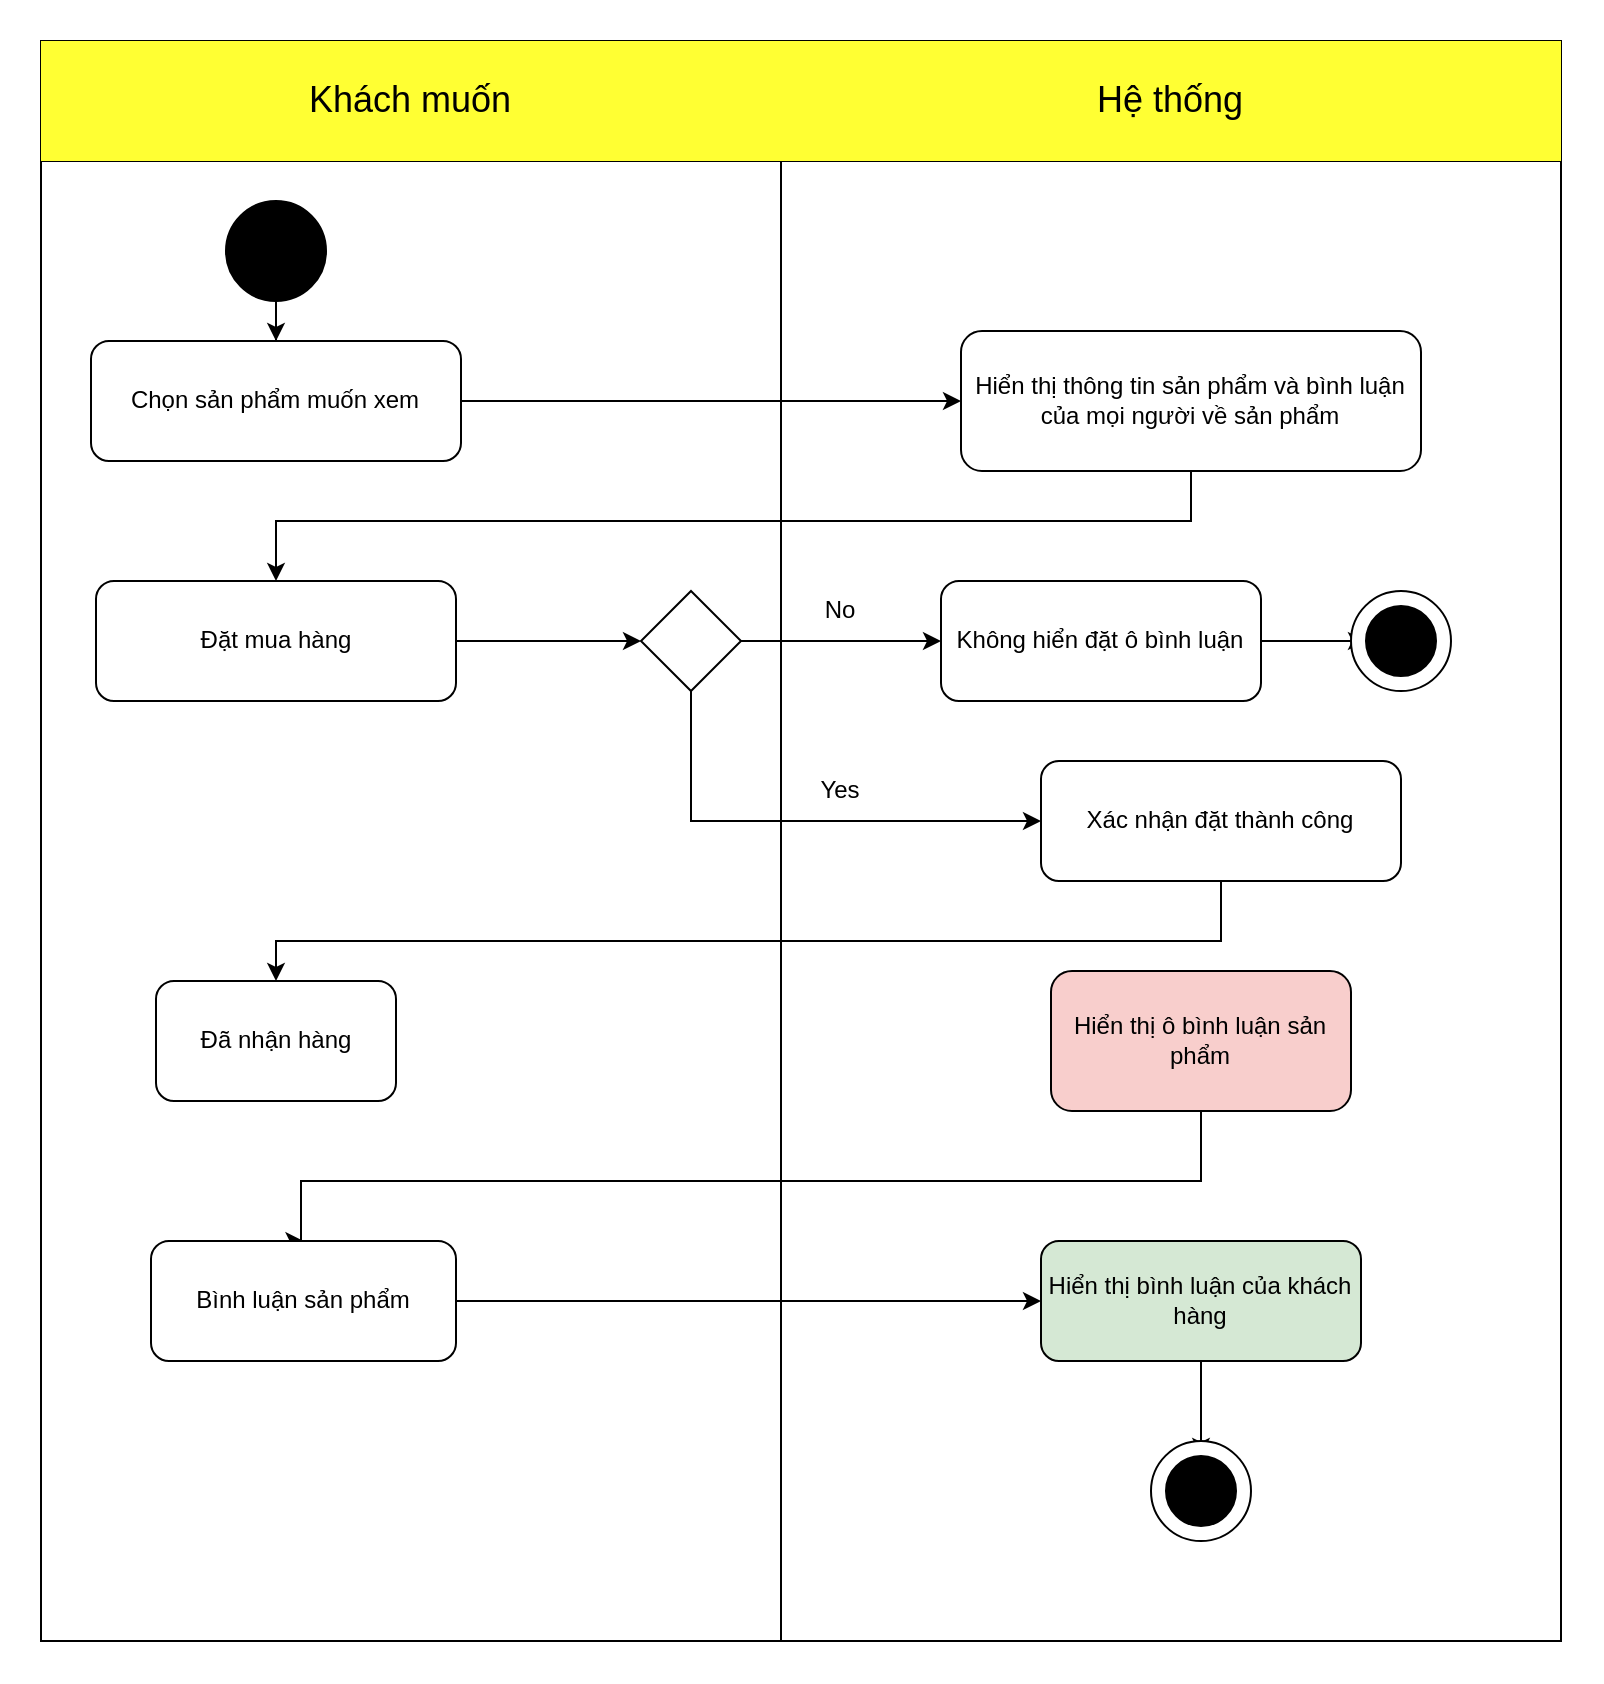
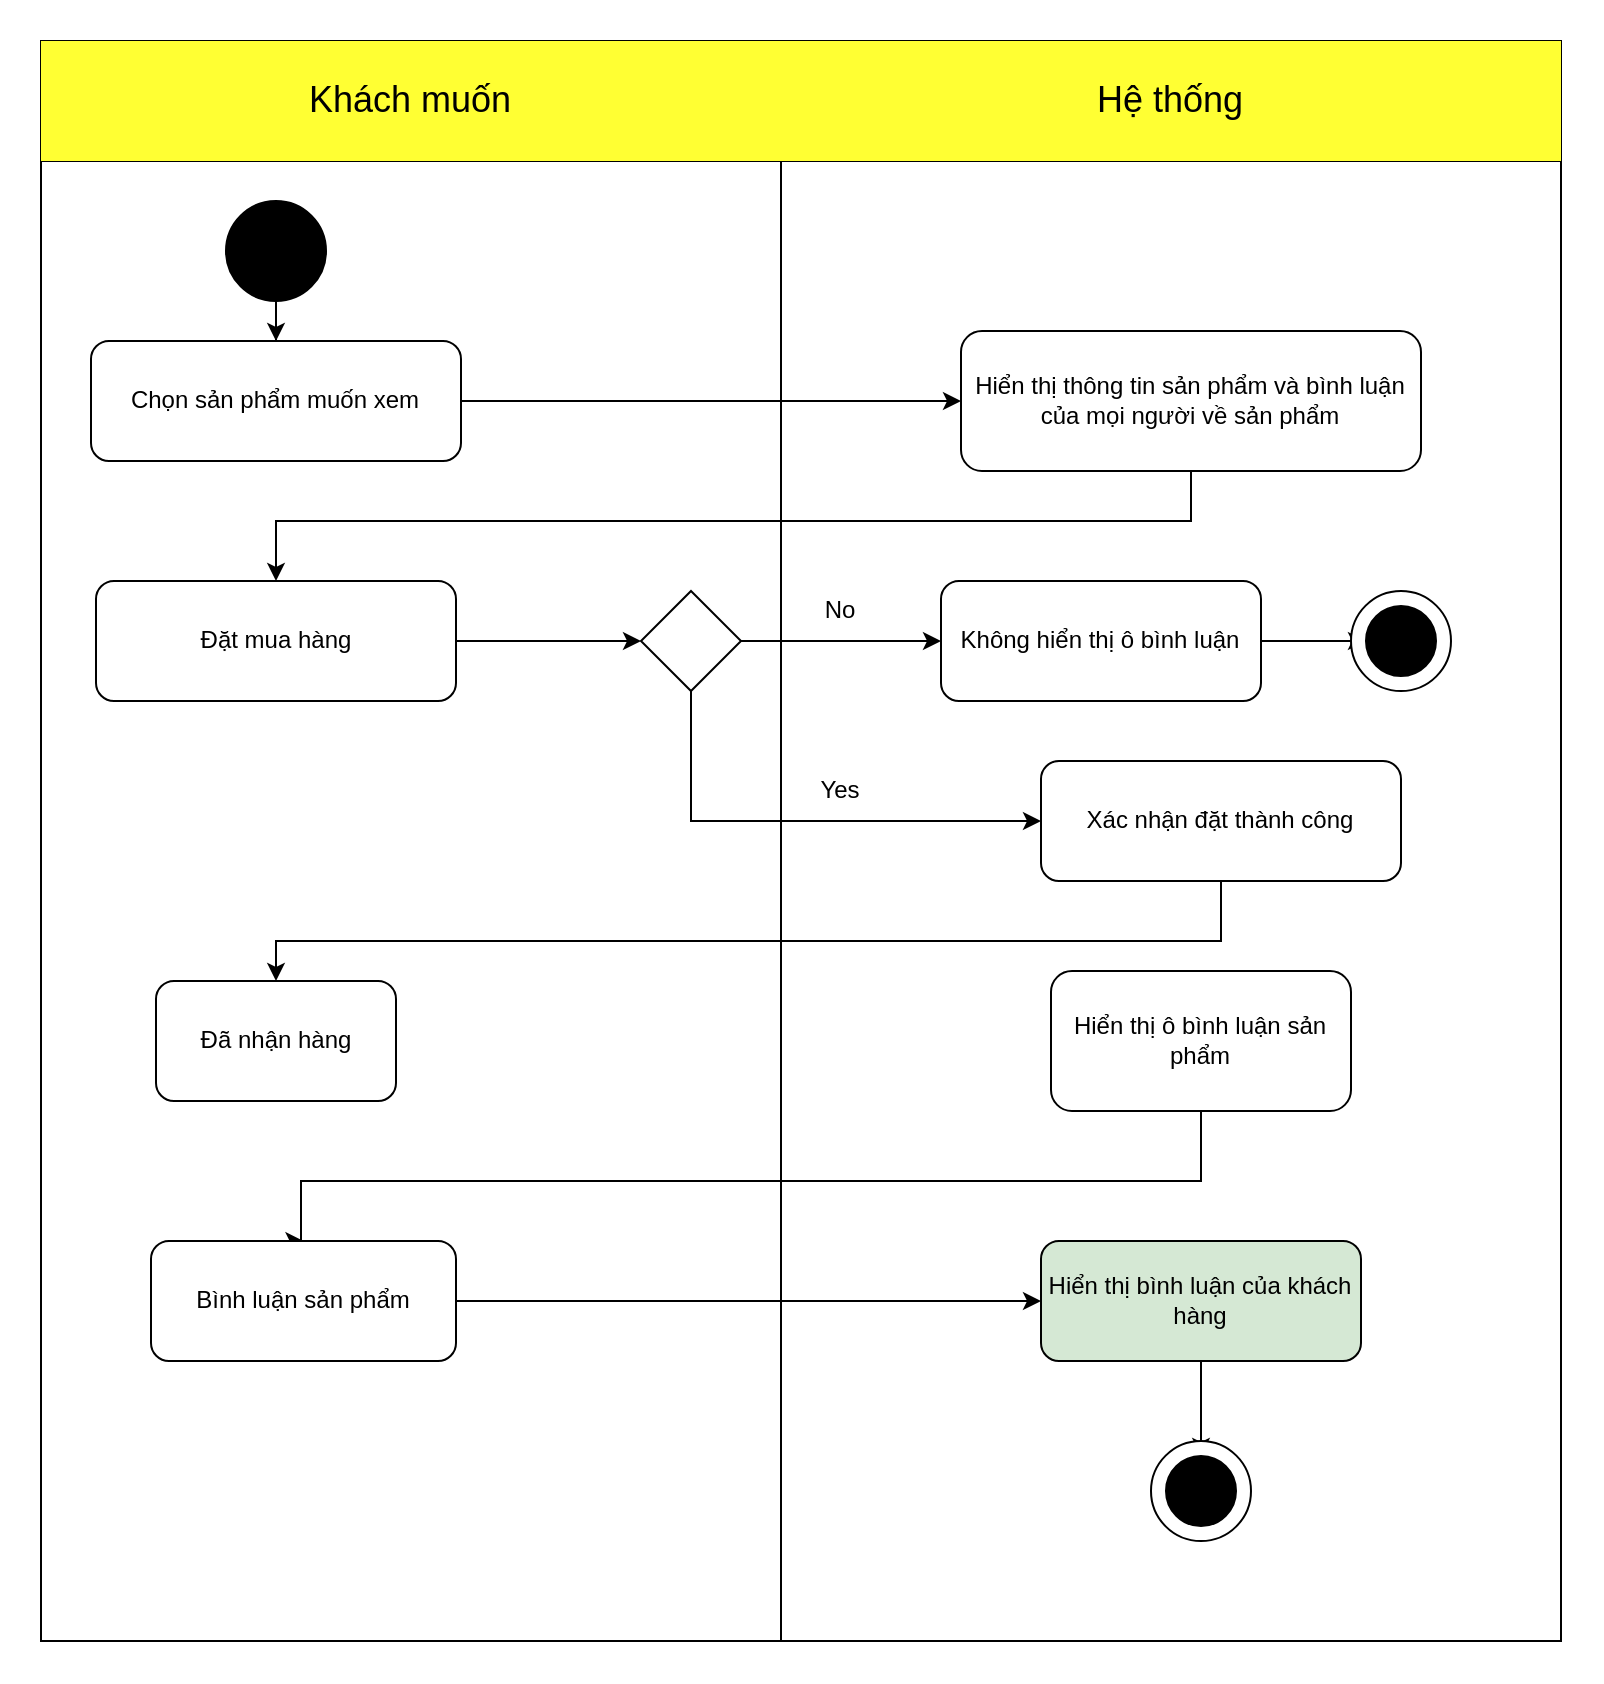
  <mxCell id="0" />
  <mxCell id="1" parent="0" />
  <mxCell id="2" value="" style="shape=table;startSize=0;container=1;collapsible=0;childLayout=tableLayout;" vertex="1" parent="1"><mxGeometry x="20" y="20" width="760" height="800" as="geometry" /></mxCell>
  <mxCell id="3" value="" style="shape=tableRow;horizontal=0;startSize=0;swimlaneHead=0;swimlaneBody=0;strokeColor=inherit;top=0;left=0;bottom=0;right=0;collapsible=0;dropTarget=0;fillColor=none;points=[[0,0.5],[1,0.5]];portConstraint=eastwest;" vertex="1" parent="2"><mxGeometry width="760" height="60" as="geometry" /></mxCell>
  <mxCell id="4" value="&lt;font style=&quot;font-size: 18px;&quot;&gt;Khách muốn&lt;/font&gt;" style="shape=partialRectangle;html=1;whiteSpace=wrap;connectable=0;strokeColor=inherit;overflow=hidden;fillColor=#FFFF33;top=0;left=0;bottom=0;right=0;pointerEvents=1;" vertex="1" parent="3"><mxGeometry width="370" height="60" as="geometry"><mxRectangle width="370" height="60" as="alternateBounds" /></mxGeometry></mxCell>
  <mxCell id="5" value="&lt;font style=&quot;font-size: 18px;&quot;&gt;Hệ thống&lt;/font&gt;" style="shape=partialRectangle;html=1;whiteSpace=wrap;connectable=0;strokeColor=inherit;overflow=hidden;fillColor=#FFFF33;top=0;left=0;bottom=0;right=0;pointerEvents=1;" vertex="1" parent="3"><mxGeometry x="370" width="390" height="60" as="geometry"><mxRectangle width="390" height="60" as="alternateBounds" /></mxGeometry></mxCell>
  <mxCell id="6" value="" style="shape=tableRow;horizontal=0;startSize=0;swimlaneHead=0;swimlaneBody=0;strokeColor=inherit;top=0;left=0;bottom=0;right=0;collapsible=0;dropTarget=0;fillColor=none;points=[[0,0.5],[1,0.5]];portConstraint=eastwest;" vertex="1" parent="2"><mxGeometry y="60" width="760" height="740" as="geometry" /></mxCell>
  <mxCell id="7" value="" style="shape=partialRectangle;html=1;whiteSpace=wrap;connectable=0;strokeColor=inherit;overflow=hidden;fillColor=none;top=0;left=0;bottom=0;right=0;pointerEvents=1;" vertex="1" parent="6"><mxGeometry width="370" height="740" as="geometry"><mxRectangle width="370" height="740" as="alternateBounds" /></mxGeometry></mxCell>
  <mxCell id="8" value="" style="shape=partialRectangle;html=1;whiteSpace=wrap;connectable=0;strokeColor=inherit;overflow=hidden;fillColor=none;top=0;left=0;bottom=0;right=0;pointerEvents=1;" vertex="1" parent="6"><mxGeometry x="370" width="390" height="740" as="geometry"><mxRectangle width="390" height="740" as="alternateBounds" /></mxGeometry></mxCell>
  <mxCell id="9" value="" style="edgeStyle=orthogonalEdgeStyle;rounded=0;orthogonalLoop=1;jettySize=auto;html=1;" edge="1" parent="1" source="10" target="12"><mxGeometry relative="1" as="geometry" /></mxCell>
  <mxCell id="10" value="" style="ellipse;whiteSpace=wrap;html=1;fillColor=#000000;" vertex="1" parent="1"><mxGeometry x="112.5" y="100" width="50" height="50" as="geometry" /></mxCell>
  <mxCell id="11" style="edgeStyle=orthogonalEdgeStyle;rounded=0;orthogonalLoop=1;jettySize=auto;html=1;entryX=0;entryY=0.5;entryDx=0;entryDy=0;" edge="1" parent="1" source="12" target="14"><mxGeometry relative="1" as="geometry" /></mxCell>
  <mxCell id="12" value="Chọn sản phẩm muốn xem" style="rounded=1;whiteSpace=wrap;html=1;" vertex="1" parent="1"><mxGeometry x="45" y="170" width="185" height="60" as="geometry" /></mxCell>
  <mxCell id="13" style="edgeStyle=orthogonalEdgeStyle;rounded=0;orthogonalLoop=1;jettySize=auto;html=1;entryX=0.5;entryY=0;entryDx=0;entryDy=0;" edge="1" parent="1" source="14" target="16"><mxGeometry relative="1" as="geometry"><Array as="points"><mxPoint x="595" y="260" /><mxPoint x="138" y="260" /></Array></mxGeometry></mxCell>
  <mxCell id="14" value="Hiển thị thông tin sản phẩm và bình luận của mọi người về sản phẩm" style="rounded=1;whiteSpace=wrap;html=1;" vertex="1" parent="1"><mxGeometry x="480" y="165" width="230" height="70" as="geometry" /></mxCell>
  <mxCell id="15" value="" style="edgeStyle=orthogonalEdgeStyle;rounded=0;orthogonalLoop=1;jettySize=auto;html=1;" edge="1" parent="1" source="16" target="19"><mxGeometry relative="1" as="geometry" /></mxCell>
  <mxCell id="16" value="Đặt mua hàng" style="rounded=1;whiteSpace=wrap;html=1;" vertex="1" parent="1"><mxGeometry x="47.5" y="290" width="180" height="60" as="geometry" /></mxCell>
  <mxCell id="17" value="" style="edgeStyle=orthogonalEdgeStyle;rounded=0;orthogonalLoop=1;jettySize=auto;html=1;" edge="1" parent="1" source="19" target="21"><mxGeometry relative="1" as="geometry" /></mxCell>
  <mxCell id="18" style="edgeStyle=orthogonalEdgeStyle;rounded=0;orthogonalLoop=1;jettySize=auto;html=1;entryX=0;entryY=0.5;entryDx=0;entryDy=0;" edge="1" parent="1" source="19" target="27"><mxGeometry relative="1" as="geometry"><Array as="points"><mxPoint x="345" y="410" /></Array></mxGeometry></mxCell>
  <mxCell id="19" value="" style="rhombus;whiteSpace=wrap;html=1;" vertex="1" parent="1"><mxGeometry x="320" y="295" width="50" height="50" as="geometry" /></mxCell>
  <mxCell id="20" value="" style="edgeStyle=orthogonalEdgeStyle;rounded=0;orthogonalLoop=1;jettySize=auto;html=1;" edge="1" parent="1" source="21" target="23"><mxGeometry relative="1" as="geometry" /></mxCell>
- <mxCell id="21" value="Không hiển đặt ô bình luận" style="rounded=1;whiteSpace=wrap;html=1;" vertex="1" parent="1"><mxGeometry x="470" y="290" width="160" height="60" as="geometry" /></mxCell>
+ <mxCell id="21" value="Không hiển thị ô bình luận" style="rounded=1;whiteSpace=wrap;html=1;" vertex="1" parent="1"><mxGeometry x="470" y="290" width="160" height="60" as="geometry" /></mxCell>
  <mxCell id="22" value="" style="ellipse;whiteSpace=wrap;html=1;aspect=fixed;" vertex="1" parent="1"><mxGeometry x="675" y="295" width="50" height="50" as="geometry" /></mxCell>
  <mxCell id="23" value="" style="ellipse;whiteSpace=wrap;html=1;aspect=fixed;fillColor=#000000;" vertex="1" parent="1"><mxGeometry x="682.5" y="302.5" width="35" height="35" as="geometry" /></mxCell>
  <mxCell id="24" value="Yes" style="text;html=1;align=center;verticalAlign=middle;whiteSpace=wrap;rounded=0;" vertex="1" parent="1"><mxGeometry x="390" y="380" width="60" height="30" as="geometry" /></mxCell>
  <mxCell id="25" value="No" style="text;html=1;align=center;verticalAlign=middle;whiteSpace=wrap;rounded=0;" vertex="1" parent="1"><mxGeometry x="390" y="290" width="60" height="30" as="geometry" /></mxCell>
  <mxCell id="26" style="edgeStyle=orthogonalEdgeStyle;rounded=0;orthogonalLoop=1;jettySize=auto;html=1;entryX=0.5;entryY=0;entryDx=0;entryDy=0;" edge="1" parent="1" source="27" target="28"><mxGeometry relative="1" as="geometry"><Array as="points"><mxPoint x="610" y="470" /><mxPoint x="138" y="470" /></Array></mxGeometry></mxCell>
  <mxCell id="27" value="Xác nhận đặt thành công" style="rounded=1;whiteSpace=wrap;html=1;" vertex="1" parent="1"><mxGeometry x="520" y="380" width="180" height="60" as="geometry" /></mxCell>
  <mxCell id="28" value="Đã nhận hàng" style="rounded=1;whiteSpace=wrap;html=1;" vertex="1" parent="1"><mxGeometry x="77.5" y="490" width="120" height="60" as="geometry" /></mxCell>
  <mxCell id="29" style="edgeStyle=orthogonalEdgeStyle;rounded=0;orthogonalLoop=1;jettySize=auto;html=1;entryX=0.5;entryY=0;entryDx=0;entryDy=0;" edge="1" parent="1" source="30" target="32"><mxGeometry relative="1" as="geometry"><Array as="points"><mxPoint x="600" y="590" /><mxPoint x="150" y="590" /><mxPoint x="150" y="620" /></Array></mxGeometry></mxCell>
- <mxCell id="30" value="Hiển thị ô bình luận sản phẩm" style="rounded=1;whiteSpace=wrap;html=1;fillColor=#f8cecc;" vertex="1" parent="1"><mxGeometry x="525" y="485" width="150" height="70" as="geometry" /></mxCell>
+ <mxCell id="30" value="Hiển thị ô bình luận sản phẩm" style="rounded=1;whiteSpace=wrap;html=1;" vertex="1" parent="1"><mxGeometry x="525" y="485" width="150" height="70" as="geometry" /></mxCell>
  <mxCell id="31" style="edgeStyle=orthogonalEdgeStyle;rounded=0;orthogonalLoop=1;jettySize=auto;html=1;" edge="1" parent="1" source="32" target="34"><mxGeometry relative="1" as="geometry" /></mxCell>
  <mxCell id="32" value="Bình luận sản phẩm" style="rounded=1;whiteSpace=wrap;html=1;" vertex="1" parent="1"><mxGeometry x="75" y="620" width="152.5" height="60" as="geometry" /></mxCell>
  <mxCell id="33" value="" style="edgeStyle=orthogonalEdgeStyle;rounded=0;orthogonalLoop=1;jettySize=auto;html=1;" edge="1" parent="1" source="34" target="36"><mxGeometry relative="1" as="geometry" /></mxCell>
  <mxCell id="34" value="Hiển thị bình luận của khách hàng" style="rounded=1;whiteSpace=wrap;html=1;fillColor=#d5e8d4;" vertex="1" parent="1"><mxGeometry x="520" y="620" width="160" height="60" as="geometry" /></mxCell>
  <mxCell id="35" value="" style="ellipse;whiteSpace=wrap;html=1;aspect=fixed;" vertex="1" parent="1"><mxGeometry x="575" y="720" width="50" height="50" as="geometry" /></mxCell>
  <mxCell id="36" value="" style="ellipse;whiteSpace=wrap;html=1;aspect=fixed;fillColor=#000000;" vertex="1" parent="1"><mxGeometry x="582.5" y="727.5" width="35" height="35" as="geometry" /></mxCell>
